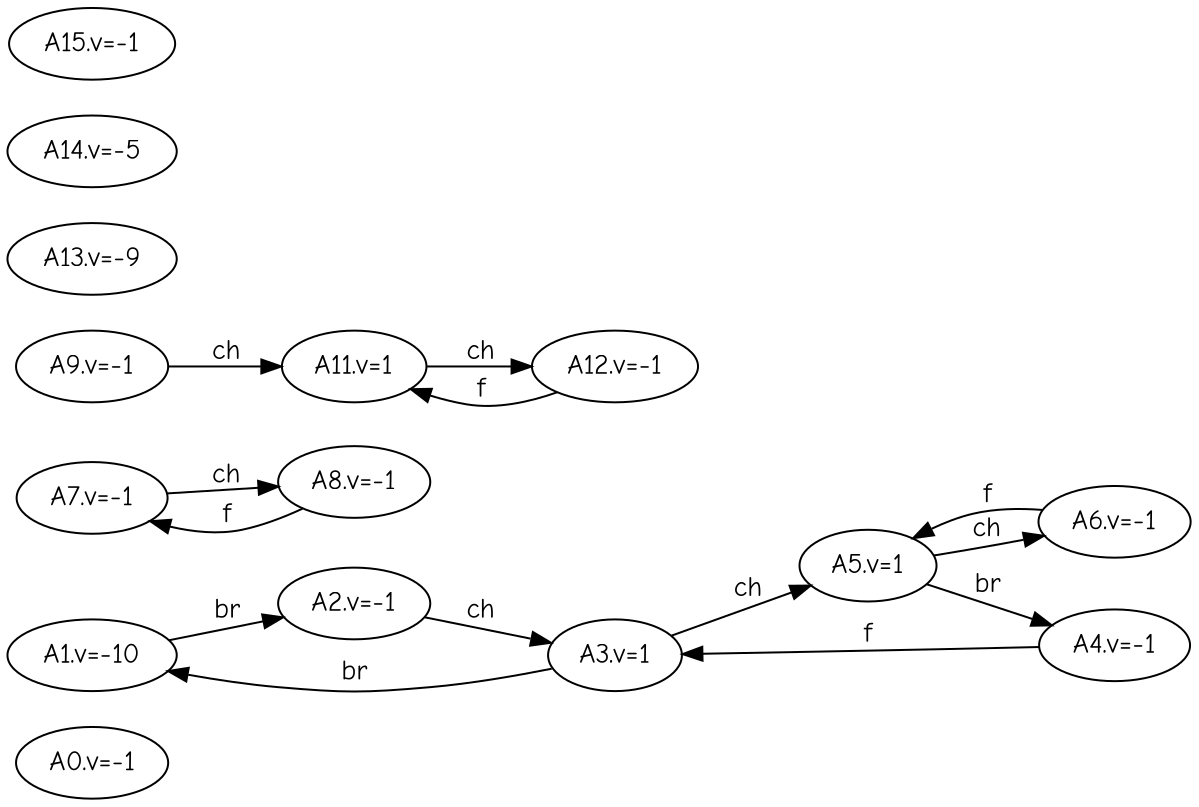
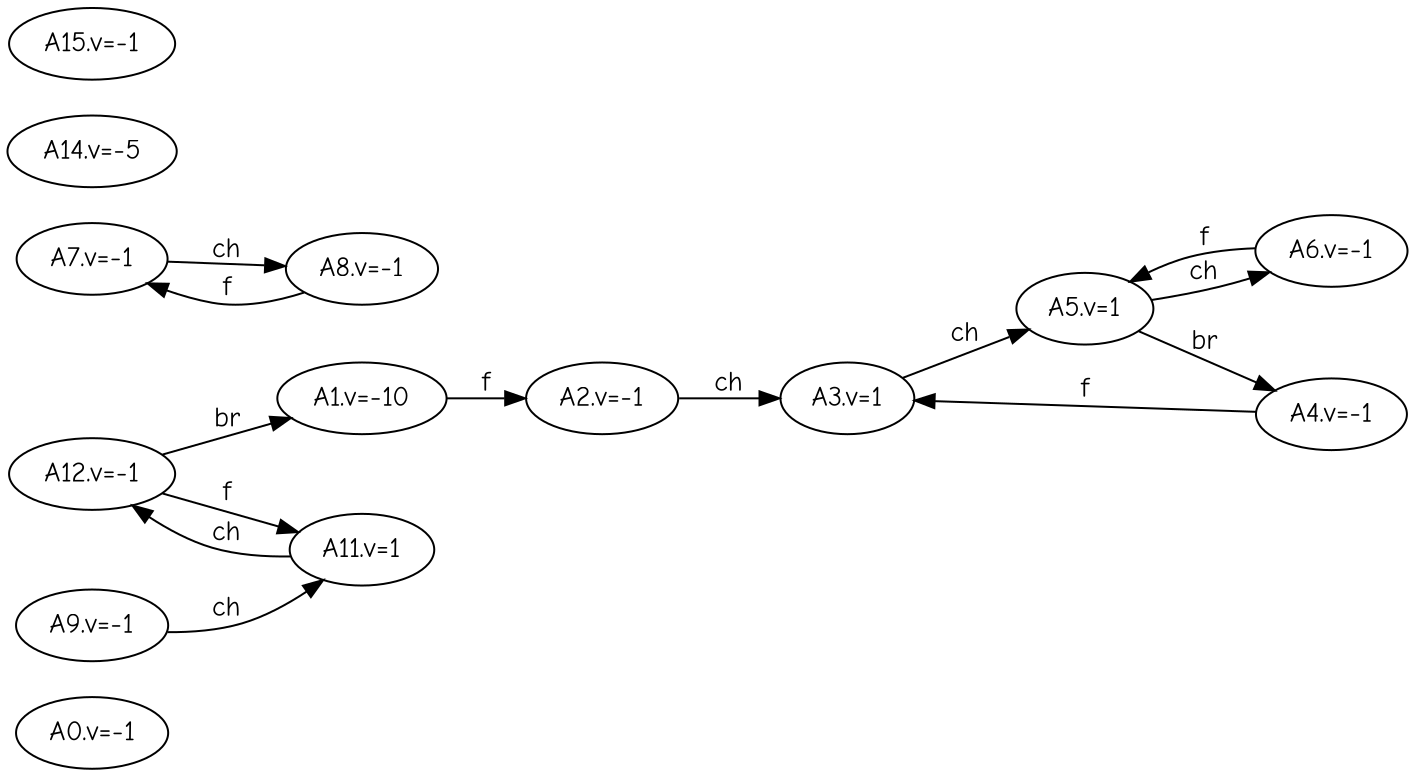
  digraph {
    fontname="Comic Neue"
    rankdir=LR
    node [fontname="Comic Neue"]
    edge [fontname="Comic Neue"]
    n1 [label="A0.v=-1"]
    n2 [label="A1.v=-10"]
    n3 [label="A2.v=-1"]
    n4 [label="A3.v=1"]
    n5 [label="A5.v=1"]
    n6 [label="A4.v=-1"]
    n7 [label="A6.v=-1"]
    n8 [label="A7.v=-1"]
    n9 [label="A8.v=-1"]
    n10 [label="A9.v=-1"]
    n11 [label="A11.v=1"]
    n12 [label="A12.v=-1"]
-   n13 [label="A13.v=-9"]
    n14 [label="A14.v=-5"]
    n15 [label="A15.v=-1"]
-   n2 -> n3 [label=br]
+   n2 -> n3 [label=f]
    n3 -> n4 [label=ch]
-   n4 -> n2 [label=br]
+   n12 -> n2 [label=br]
    n4 -> n5 [label=ch]
    n5 -> n6 [label=br]
    n5 -> n7 [label=ch]
    n6 -> n4 [label=f]
    n7 -> n5 [label=f]
    n8 -> n9 [label=ch]
    n9 -> n8 [label=f]
    n10 -> n11 [label=ch]
    n11 -> n12 [label=ch]
    n12 -> n11 [label=f]
  }
